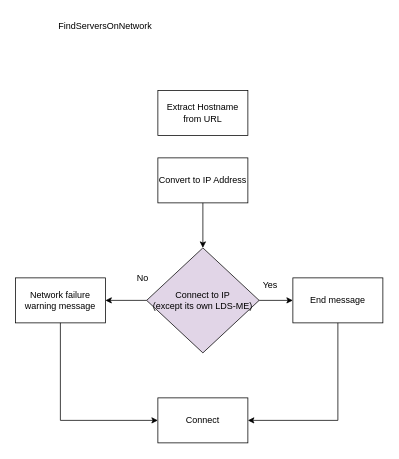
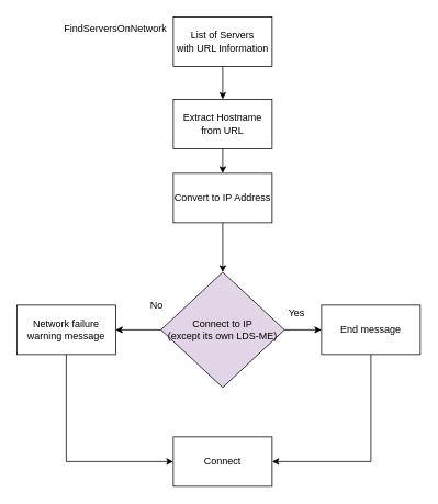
  <mxCell id="0" />
  <mxCell id="1" parent="0" />
+ <mxCell id="2" value="&lt;div&gt;List of Servers&lt;/div&gt;&lt;div&gt;with URL Information&lt;br&gt;&lt;/div&gt;" style="rounded=0;whiteSpace=wrap;html=1;" vertex="1" parent="1"><mxGeometry x="210" y="20" width="120" height="60" as="geometry" /></mxCell>
  <mxCell id="3" value="FindServersOnNetwork" style="text;html=1;strokeColor=none;fillColor=none;align=center;verticalAlign=middle;whiteSpace=wrap;rounded=0;" vertex="1" parent="1"><mxGeometry x="120" y="30" width="40" height="10" as="geometry" /></mxCell>
  <mxCell id="4" value="Extract Hostname from URL" style="rounded=0;whiteSpace=wrap;html=1;" vertex="1" parent="1"><mxGeometry x="210" y="120" width="120" height="60" as="geometry" /></mxCell>
+ <mxCell id="5" value="" style="endArrow=classic;html=1;exitX=0.5;exitY=1;exitDx=0;exitDy=0;" edge="1" parent="1" source="2" target="4"><mxGeometry width="50" height="50" relative="1" as="geometry"><mxPoint x="240" y="130" as="sourcePoint" /><mxPoint x="290" y="80" as="targetPoint" /></mxGeometry></mxCell>
  <mxCell id="6" value="Convert to IP Address" style="rounded=0;whiteSpace=wrap;html=1;" vertex="1" parent="1"><mxGeometry x="210" y="210" width="120" height="60" as="geometry" /></mxCell>
+ <mxCell id="7" value="" style="endArrow=classic;html=1;exitX=0.5;exitY=1;exitDx=0;exitDy=0;entryX=0.5;entryY=0;entryDx=0;entryDy=0;" edge="1" parent="1" source="4" target="6"><mxGeometry width="50" height="50" relative="1" as="geometry"><mxPoint x="280" y="90" as="sourcePoint" /><mxPoint x="270" y="180" as="targetPoint" /></mxGeometry></mxCell>
  <mxCell id="8" value="&lt;div&gt;Connect to IP&lt;/div&gt;&lt;div&gt;(except its own LDS-ME)&lt;br&gt;&lt;/div&gt;" style="rhombus;whiteSpace=wrap;html=1;fillColor=#e1d5e7;" vertex="1" parent="1"><mxGeometry x="195" y="330" width="150" height="140" as="geometry" /></mxCell>
  <mxCell id="9" value="" style="endArrow=classic;html=1;exitX=0.5;exitY=1;exitDx=0;exitDy=0;entryX=0.5;entryY=0;entryDx=0;entryDy=0;" edge="1" parent="1" source="6" target="8"><mxGeometry width="50" height="50" relative="1" as="geometry"><mxPoint x="260" y="540" as="sourcePoint" /><mxPoint x="310" y="490" as="targetPoint" /></mxGeometry></mxCell>
  <mxCell id="10" value="" style="endArrow=classic;html=1;exitX=1;exitY=0.5;exitDx=0;exitDy=0;" edge="1" parent="1" source="8"><mxGeometry width="50" height="50" relative="1" as="geometry"><mxPoint x="260" y="540" as="sourcePoint" /><mxPoint x="390" y="400" as="targetPoint" /></mxGeometry></mxCell>
  <mxCell id="11" value="" style="endArrow=classic;html=1;exitX=0;exitY=0.5;exitDx=0;exitDy=0;" edge="1" parent="1" source="8"><mxGeometry width="50" height="50" relative="1" as="geometry"><mxPoint x="355" y="410" as="sourcePoint" /><mxPoint x="140" y="400" as="targetPoint" /></mxGeometry></mxCell>
  <mxCell id="12" value="Network failure warning message" style="rounded=0;whiteSpace=wrap;html=1;" vertex="1" parent="1"><mxGeometry x="20" y="370" width="120" height="60" as="geometry" /></mxCell>
  <mxCell id="13" value="End message" style="rounded=0;whiteSpace=wrap;html=1;" vertex="1" parent="1"><mxGeometry x="390" y="370" width="120" height="60" as="geometry" /></mxCell>
  <mxCell id="14" value="Connect" style="rounded=0;whiteSpace=wrap;html=1;" vertex="1" parent="1"><mxGeometry x="210" y="530" width="120" height="60" as="geometry" /></mxCell>
  <mxCell id="15" value="" style="endArrow=none;html=1;entryX=0.5;entryY=1;entryDx=0;entryDy=0;" edge="1" parent="1" target="12"><mxGeometry width="50" height="50" relative="1" as="geometry"><mxPoint x="80" y="560" as="sourcePoint" /><mxPoint x="310" y="490" as="targetPoint" /></mxGeometry></mxCell>
  <mxCell id="16" value="" style="endArrow=classic;html=1;entryX=0;entryY=0.5;entryDx=0;entryDy=0;" edge="1" parent="1" target="14"><mxGeometry width="50" height="50" relative="1" as="geometry"><mxPoint x="80" y="560" as="sourcePoint" /><mxPoint x="310" y="490" as="targetPoint" /></mxGeometry></mxCell>
  <mxCell id="17" value="" style="endArrow=none;html=1;entryX=0.5;entryY=1;entryDx=0;entryDy=0;" edge="1" parent="1" target="13"><mxGeometry width="50" height="50" relative="1" as="geometry"><mxPoint x="450" y="560" as="sourcePoint" /><mxPoint x="449.5" y="430" as="targetPoint" /></mxGeometry></mxCell>
  <mxCell id="18" value="" style="endArrow=classic;html=1;entryX=1;entryY=0.5;entryDx=0;entryDy=0;" edge="1" parent="1" target="14"><mxGeometry width="50" height="50" relative="1" as="geometry"><mxPoint x="450" y="560" as="sourcePoint" /><mxPoint x="310" y="490" as="targetPoint" /></mxGeometry></mxCell>
  <mxCell id="19" value="Yes" style="text;html=1;strokeColor=none;fillColor=none;align=center;verticalAlign=middle;whiteSpace=wrap;rounded=0;" vertex="1" parent="1"><mxGeometry x="340" y="370" width="40" height="20" as="geometry" /></mxCell>
  <mxCell id="20" value="No" style="text;html=1;strokeColor=none;fillColor=none;align=center;verticalAlign=middle;whiteSpace=wrap;rounded=0;" vertex="1" parent="1"><mxGeometry x="170" y="360" width="40" height="20" as="geometry" /></mxCell>
